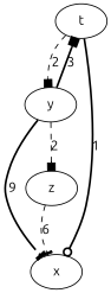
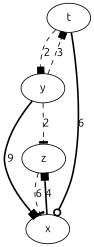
  digraph {
    fontname=Ubuntu
    node [fontname=Ubuntu]
    edge [arrowhead=box fontname=Ubuntu style=bold]
    t
    y
    x
    z
    t -> y [label=2 style=dashed]
-   t -> x [arrowhead=odot label=1]
-   y -> t [label=3]
-   y -> x [arrowhead=tee label=9]
-   y -> z [label=2 style=dashed]
+   t -> x [arrowhead=odot label=6]
+   y -> t [label=3 style=dashed]
+   y -> x [label=9]
+   y -> z [arrowhead=tee label=2 style=dashed]
+   x -> z [label=4]
    z -> x [arrowhead=tee label=6 style=dashed]
  }
